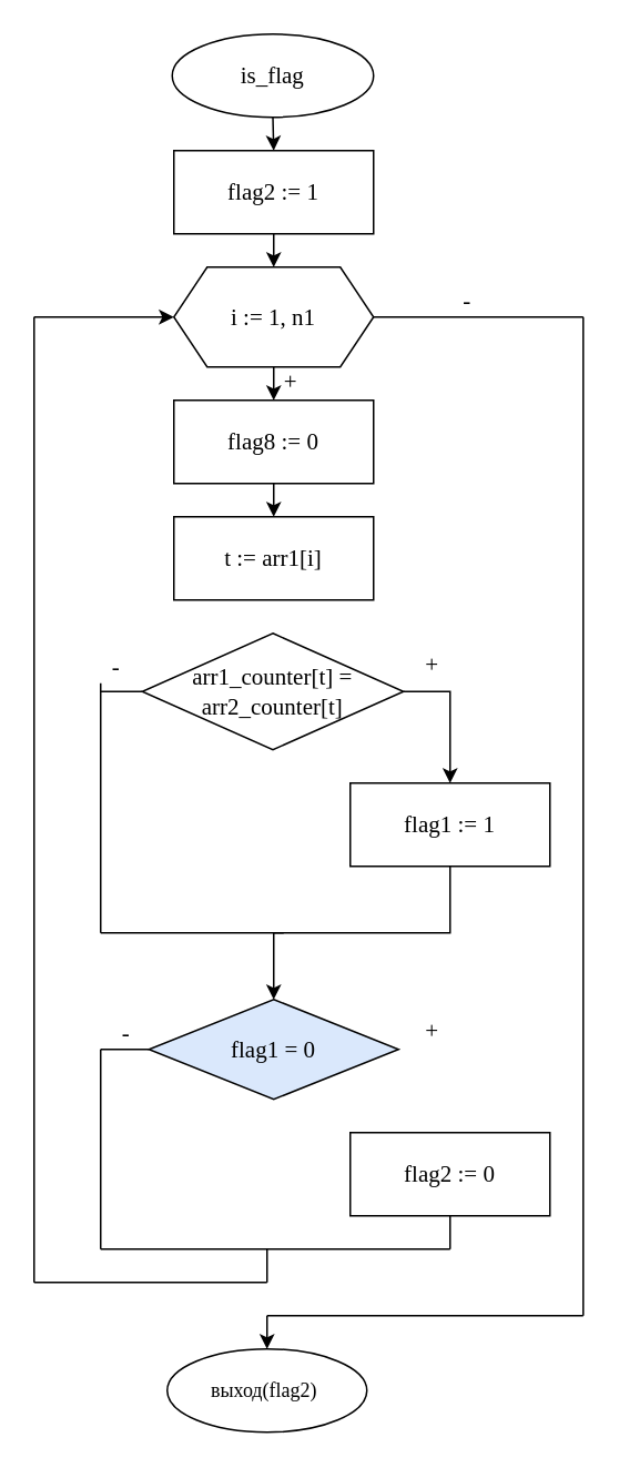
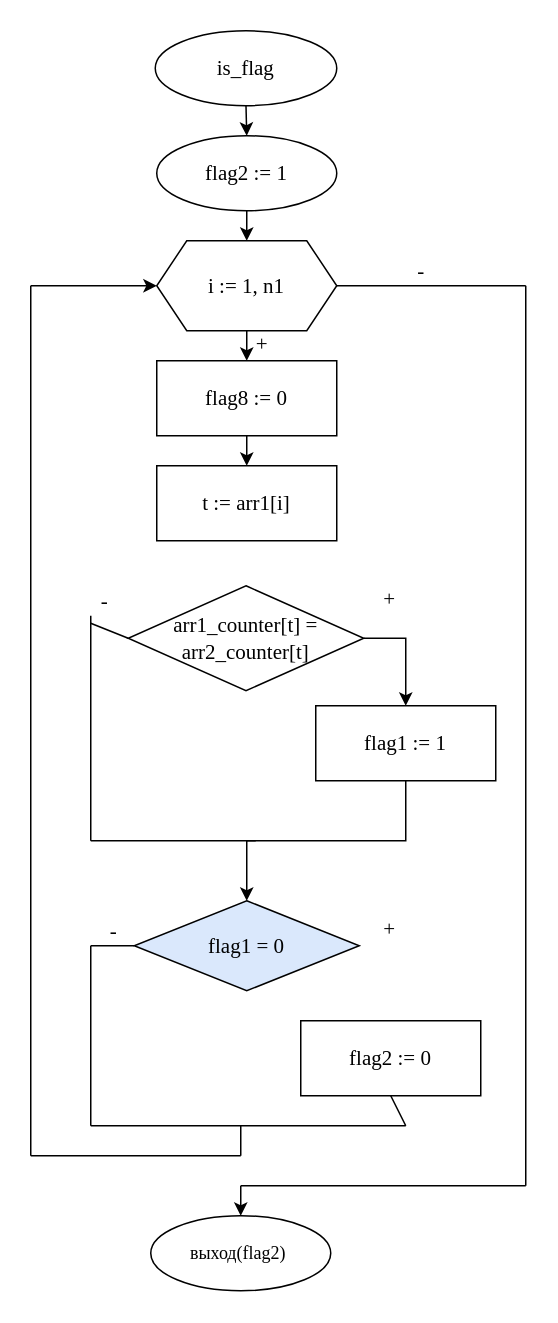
  <mxCell id="0" />
  <mxCell id="1" parent="0" />
  <mxCell id="2" style="edgeStyle=orthogonalEdgeStyle;rounded=0;orthogonalLoop=1;jettySize=auto;html=1;exitX=0.5;exitY=1;exitDx=0;exitDy=0;entryX=0.5;entryY=0;entryDx=0;entryDy=0;" parent="1" source="3" target="5" edge="1"><mxGeometry relative="1" as="geometry" /></mxCell>
  <mxCell id="3" value="&lt;font face=&quot;Lucida Console&quot; style=&quot;font-size: 14px&quot;&gt;is_flag&lt;br&gt;&lt;/font&gt;" style="ellipse;whiteSpace=wrap;html=1;fontSize=14;" parent="1" vertex="1"><mxGeometry x="103" y="20" width="121" height="50" as="geometry" /></mxCell>
  <mxCell id="4" style="edgeStyle=orthogonalEdgeStyle;rounded=0;orthogonalLoop=1;jettySize=auto;html=1;exitX=0.5;exitY=1;exitDx=0;exitDy=0;entryX=0.5;entryY=0;entryDx=0;entryDy=0;" parent="1" source="5" target="7" edge="1"><mxGeometry relative="1" as="geometry" /></mxCell>
- <mxCell id="5" value="&lt;font face=&quot;Lucida Console&quot; style=&quot;font-size: 14px;&quot;&gt;flag2 := 1&lt;/font&gt;" style="rounded=0;whiteSpace=wrap;html=1;fontSize=14;" parent="1" vertex="1"><mxGeometry x="104" y="90" width="120" height="50" as="geometry" /></mxCell>
+ <mxCell id="5" value="&lt;font face=&quot;Lucida Console&quot; style=&quot;font-size: 14px;&quot;&gt;flag2 := 1&lt;/font&gt;" style="ellipse;whiteSpace=wrap;html=1;fontSize=14;" parent="1" vertex="1"><mxGeometry x="104" y="90" width="120" height="50" as="geometry" /></mxCell>
  <mxCell id="6" style="edgeStyle=orthogonalEdgeStyle;rounded=0;orthogonalLoop=1;jettySize=auto;html=1;exitX=0.5;exitY=1;exitDx=0;exitDy=0;entryX=0.5;entryY=0;entryDx=0;entryDy=0;" parent="1" source="7" target="9" edge="1"><mxGeometry relative="1" as="geometry" /></mxCell>
  <mxCell id="7" value="&lt;font face=&quot;Lucida Console&quot; style=&quot;font-size: 14px;&quot;&gt;i := 1, n1&lt;/font&gt;" style="shape=hexagon;perimeter=hexagonPerimeter2;whiteSpace=wrap;html=1;fixedSize=1;fontSize=14;" parent="1" vertex="1"><mxGeometry x="104" y="160" width="120" height="60" as="geometry" /></mxCell>
  <mxCell id="8" style="edgeStyle=orthogonalEdgeStyle;rounded=0;orthogonalLoop=1;jettySize=auto;html=1;exitX=0.5;exitY=1;exitDx=0;exitDy=0;entryX=0.5;entryY=0;entryDx=0;entryDy=0;" parent="1" source="9" target="22" edge="1"><mxGeometry relative="1" as="geometry"><mxPoint x="164" y="310" as="targetPoint" /></mxGeometry></mxCell>
  <mxCell id="9" value="&lt;font face=&quot;Lucida Console&quot; style=&quot;font-size: 14px;&quot;&gt;flag8 := 0&lt;/font&gt;" style="rounded=0;whiteSpace=wrap;html=1;fontSize=14;" parent="1" vertex="1"><mxGeometry x="104" y="240" width="120" height="50" as="geometry" /></mxCell>
  <mxCell id="10" style="edgeStyle=orthogonalEdgeStyle;rounded=0;orthogonalLoop=1;jettySize=auto;html=1;exitX=0.5;exitY=1;exitDx=0;exitDy=0;entryX=0;entryY=0.5;entryDx=0;entryDy=0;" parent="1" edge="1"><mxGeometry relative="1" as="geometry"><mxPoint x="104" y="340" as="targetPoint" /><Array as="points"><mxPoint x="270" y="550" /><mxPoint x="160" y="550" /><mxPoint x="160" y="570" /><mxPoint x="40" y="570" /><mxPoint x="40" y="340" /></Array></mxGeometry></mxCell>
  <mxCell id="11" value="&lt;font face=&quot;Lucida Console&quot; style=&quot;font-size: 14px;&quot;&gt;flag1 = 0&lt;/font&gt;" style="rhombus;whiteSpace=wrap;html=1;fontSize=14;fillColor=#dae8fc;" parent="1" vertex="1"><mxGeometry x="89" y="600" width="150" height="60" as="geometry" /></mxCell>
- <mxCell id="12" value="&lt;font face=&quot;Lucida Console&quot; style=&quot;font-size: 14px;&quot;&gt;flag2 := 0&lt;/font&gt;" style="rounded=0;whiteSpace=wrap;html=1;fontSize=14;" parent="1" vertex="1"><mxGeometry x="210" y="680" width="120" height="50" as="geometry" /></mxCell>
+ <mxCell id="12" value="&lt;font face=&quot;Lucida Console&quot; style=&quot;font-size: 14px;&quot;&gt;flag2 := 0&lt;/font&gt;" style="rounded=0;whiteSpace=wrap;html=1;fontSize=14;" parent="1" vertex="1"><mxGeometry x="200" y="680" width="120" height="50" as="geometry" /></mxCell>
  <mxCell id="13" value="" style="endArrow=none;html=1;entryX=0;entryY=0.5;entryDx=0;entryDy=0;" parent="1" target="11" edge="1"><mxGeometry width="50" height="50" relative="1" as="geometry"><mxPoint x="60" y="630" as="sourcePoint" /><mxPoint x="220" y="800" as="targetPoint" /></mxGeometry></mxCell>
  <mxCell id="14" value="" style="endArrow=none;html=1;" parent="1" edge="1"><mxGeometry width="50" height="50" relative="1" as="geometry"><mxPoint x="60" y="750" as="sourcePoint" /><mxPoint x="60" y="630" as="targetPoint" /></mxGeometry></mxCell>
  <mxCell id="15" value="" style="endArrow=none;html=1;entryX=0.5;entryY=1;entryDx=0;entryDy=0;" parent="1" target="12" edge="1"><mxGeometry width="50" height="50" relative="1" as="geometry"><mxPoint x="270" y="750" as="sourcePoint" /><mxPoint x="220" y="800" as="targetPoint" /></mxGeometry></mxCell>
  <mxCell id="16" value="" style="endArrow=none;html=1;" parent="1" edge="1"><mxGeometry width="50" height="50" relative="1" as="geometry"><mxPoint x="60" y="750" as="sourcePoint" /><mxPoint x="270" y="750" as="targetPoint" /></mxGeometry></mxCell>
  <mxCell id="17" value="" style="endArrow=none;html=1;" parent="1" edge="1"><mxGeometry width="50" height="50" relative="1" as="geometry"><mxPoint x="160" y="770" as="sourcePoint" /><mxPoint x="160" y="750" as="targetPoint" /></mxGeometry></mxCell>
  <mxCell id="18" value="" style="endArrow=none;html=1;" parent="1" edge="1"><mxGeometry width="50" height="50" relative="1" as="geometry"><mxPoint x="20" y="770" as="sourcePoint" /><mxPoint x="160" y="770" as="targetPoint" /></mxGeometry></mxCell>
  <mxCell id="19" value="" style="endArrow=none;html=1;" parent="1" edge="1"><mxGeometry width="50" height="50" relative="1" as="geometry"><mxPoint x="20" y="770" as="sourcePoint" /><mxPoint x="20" y="190" as="targetPoint" /></mxGeometry></mxCell>
  <mxCell id="20" value="" style="endArrow=classic;html=1;entryX=0;entryY=0.5;entryDx=0;entryDy=0;" parent="1" target="7" edge="1"><mxGeometry width="50" height="50" relative="1" as="geometry"><mxPoint x="20" y="190" as="sourcePoint" /><mxPoint x="220" y="500" as="targetPoint" /></mxGeometry></mxCell>
  <mxCell id="21" value="" style="endArrow=none;html=1;entryX=1;entryY=0.5;entryDx=0;entryDy=0;" parent="1" target="7" edge="1"><mxGeometry width="50" height="50" relative="1" as="geometry"><mxPoint x="350" y="190" as="sourcePoint" /><mxPoint x="220" y="160" as="targetPoint" /></mxGeometry></mxCell>
  <mxCell id="22" value="&lt;font face=&quot;Lucida Console&quot; style=&quot;font-size: 14px;&quot;&gt;t := arr1[i]&lt;/font&gt;" style="rounded=0;whiteSpace=wrap;html=1;fontSize=14;" parent="1" vertex="1"><mxGeometry x="104" y="310" width="120" height="50" as="geometry" /></mxCell>
  <mxCell id="23" style="edgeStyle=orthogonalEdgeStyle;rounded=0;orthogonalLoop=1;jettySize=auto;html=1;exitX=1;exitY=0.5;exitDx=0;exitDy=0;entryX=0.5;entryY=0;entryDx=0;entryDy=0;" parent="1" source="24" target="26" edge="1"><mxGeometry relative="1" as="geometry" /></mxCell>
- <mxCell id="24" value="&lt;font face=&quot;Lucida Console&quot; style=&quot;font-size: 14px;&quot;&gt;arr1_counter[t] = arr2_counter[t]&lt;/font&gt;" style="rhombus;whiteSpace=wrap;html=1;fontSize=14;" parent="1" vertex="1"><mxGeometry x="85" y="380" width="157" height="70" as="geometry" /></mxCell>
+ <mxCell id="24" value="&lt;font face=&quot;Lucida Console&quot; style=&quot;font-size: 14px;&quot;&gt;arr1_counter[t] = arr2_counter[t]&lt;/font&gt;" style="rhombus;whiteSpace=wrap;html=1;fontSize=14;" parent="1" vertex="1"><mxGeometry x="85" y="390" width="157" height="70" as="geometry" /></mxCell>
  <mxCell id="25" style="edgeStyle=orthogonalEdgeStyle;rounded=0;orthogonalLoop=1;jettySize=auto;html=1;exitX=0.5;exitY=1;exitDx=0;exitDy=0;entryX=0.5;entryY=0;entryDx=0;entryDy=0;" parent="1" source="26" target="11" edge="1"><mxGeometry relative="1" as="geometry" /></mxCell>
  <mxCell id="26" value="&lt;font face=&quot;Lucida Console&quot; style=&quot;font-size: 14px;&quot;&gt;flag1 := 1&lt;/font&gt;" style="rounded=0;whiteSpace=wrap;html=1;fontSize=14;" parent="1" vertex="1"><mxGeometry x="210" y="470" width="120" height="50" as="geometry" /></mxCell>
  <mxCell id="27" value="" style="endArrow=none;html=1;entryX=0;entryY=0.5;entryDx=0;entryDy=0;" parent="1" target="24" edge="1"><mxGeometry width="50" height="50" relative="1" as="geometry"><mxPoint x="60" y="415" as="sourcePoint" /><mxPoint x="220" y="440" as="targetPoint" /></mxGeometry></mxCell>
  <mxCell id="28" value="" style="endArrow=none;html=1;" parent="1" edge="1"><mxGeometry width="50" height="50" relative="1" as="geometry"><mxPoint x="60" y="560" as="sourcePoint" /><mxPoint x="60" y="410" as="targetPoint" /></mxGeometry></mxCell>
  <mxCell id="29" value="" style="endArrow=none;html=1;" parent="1" edge="1"><mxGeometry width="50" height="50" relative="1" as="geometry"><mxPoint x="60" y="560" as="sourcePoint" /><mxPoint x="170" y="560" as="targetPoint" /></mxGeometry></mxCell>
  <mxCell id="30" value="" style="endArrow=none;html=1;" parent="1" edge="1"><mxGeometry width="50" height="50" relative="1" as="geometry"><mxPoint x="350" y="790" as="sourcePoint" /><mxPoint x="350" y="190" as="targetPoint" /></mxGeometry></mxCell>
  <mxCell id="31" value="" style="endArrow=none;html=1;" parent="1" edge="1"><mxGeometry width="50" height="50" relative="1" as="geometry"><mxPoint x="160" y="790" as="sourcePoint" /><mxPoint x="350" y="790" as="targetPoint" /></mxGeometry></mxCell>
  <mxCell id="32" value="&lt;font face=&quot;Lucida Console&quot;&gt;выход(flag2)&amp;nbsp;&lt;/font&gt;" style="ellipse;whiteSpace=wrap;html=1;" parent="1" vertex="1"><mxGeometry x="100" y="810" width="120" height="50" as="geometry" /></mxCell>
  <mxCell id="33" value="" style="endArrow=classic;html=1;entryX=0.5;entryY=0;entryDx=0;entryDy=0;" parent="1" target="32" edge="1"><mxGeometry width="50" height="50" relative="1" as="geometry"><mxPoint x="160" y="790" as="sourcePoint" /><mxPoint x="250" y="740" as="targetPoint" /></mxGeometry></mxCell>
  <mxCell id="34" value="&lt;font face=&quot;Lucida Console&quot; style=&quot;font-size: 14px&quot;&gt;+&lt;/font&gt;" style="text;html=1;align=center;verticalAlign=middle;resizable=0;points=[];autosize=1;" parent="1" vertex="1"><mxGeometry x="164" y="220" width="20" height="20" as="geometry" /></mxCell>
  <mxCell id="35" value="&lt;font face=&quot;Lucida Console&quot; style=&quot;font-size: 14px&quot;&gt;+&lt;/font&gt;" style="text;html=1;align=center;verticalAlign=middle;resizable=0;points=[];autosize=1;" parent="1" vertex="1"><mxGeometry x="249" y="390" width="20" height="20" as="geometry" /></mxCell>
  <mxCell id="36" value="&lt;font face=&quot;Lucida Console&quot; style=&quot;font-size: 14px&quot;&gt;+&lt;/font&gt;" style="text;html=1;align=center;verticalAlign=middle;resizable=0;points=[];autosize=1;" parent="1" vertex="1"><mxGeometry x="249" y="610" width="20" height="20" as="geometry" /></mxCell>
  <mxCell id="37" value="&lt;font face=&quot;Lucida Console&quot;&gt;-&lt;/font&gt;" style="text;html=1;align=center;verticalAlign=middle;resizable=0;points=[];autosize=1;fontSize=14;" parent="1" vertex="1"><mxGeometry x="270" y="170" width="20" height="20" as="geometry" /></mxCell>
  <mxCell id="38" value="&lt;font face=&quot;Lucida Console&quot;&gt;-&lt;/font&gt;" style="text;html=1;align=center;verticalAlign=middle;resizable=0;points=[];autosize=1;fontSize=14;" parent="1" vertex="1"><mxGeometry x="59" y="390" width="20" height="20" as="geometry" /></mxCell>
  <mxCell id="39" value="&lt;font face=&quot;Lucida Console&quot;&gt;-&lt;/font&gt;" style="text;html=1;align=center;verticalAlign=middle;resizable=0;points=[];autosize=1;fontSize=14;" parent="1" vertex="1"><mxGeometry x="65" y="610" width="20" height="20" as="geometry" /></mxCell>
